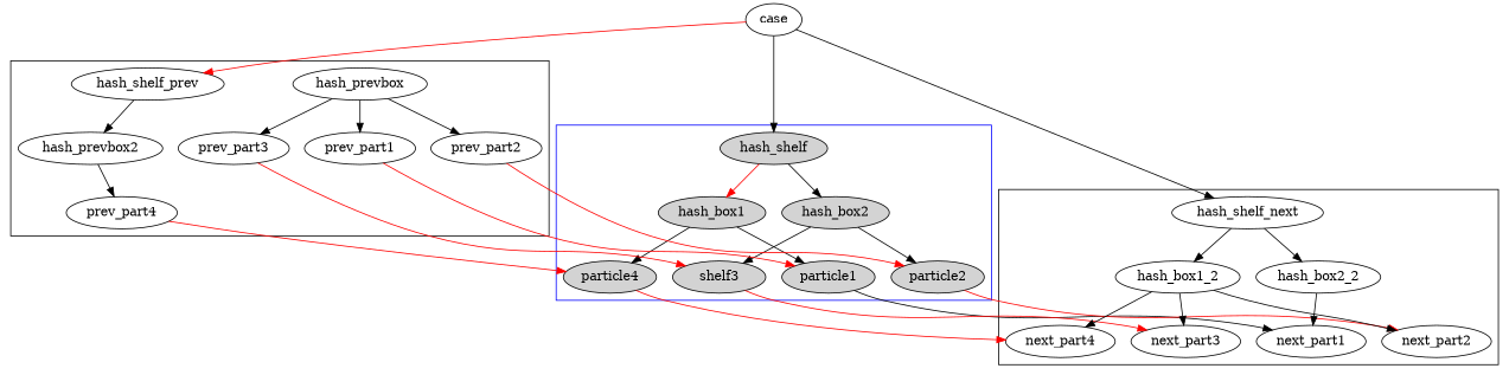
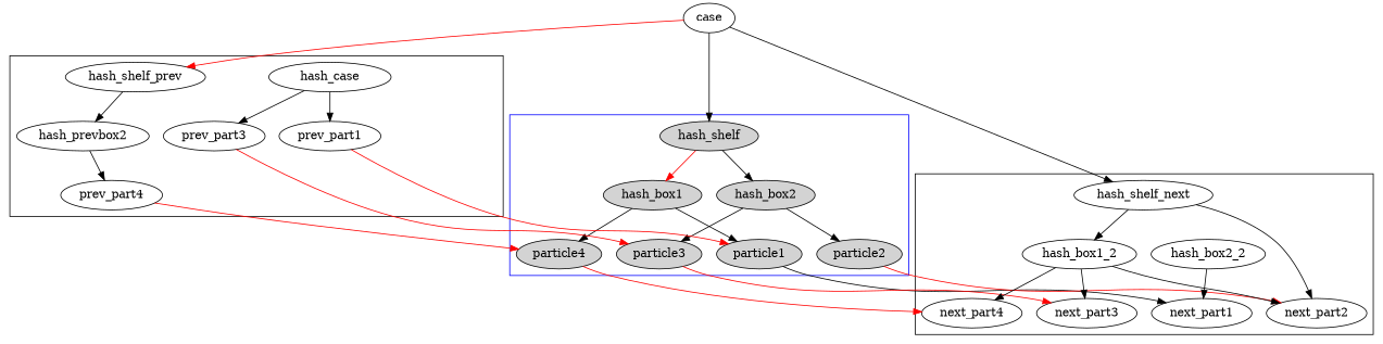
  digraph {
    rankdir=TB
    hash_box1 [style=filled]
    hash_shelf [style=filled]
    hash_box2 [style=filled]
    particle1 [style=filled]
    particle4 [style=filled]
    particle2 [style=filled]
-   particle3 [style=filled label=shelf3]
+   particle3 [style=filled]
    hash_shelf_next
    hash_box1_2
    hash_box2_2
    next_part2
    next_part3
    next_part4
    next_part1
    hash_shelf_prev
-   hash_prevbox
+   hash_prevbox [label=hash_case]
    hash_prevbox2
    prev_part1
-   prev_part2
    prev_part3
    prev_part4
    case
    subgraph cluster_1 {
      color=blue
      hash_box1
      hash_shelf
      hash_box2
      particle1
      particle4
      particle2
      particle3
    }
    subgraph cluster_2 {
      hash_shelf_next
      hash_box1_2
      hash_box2_2
      next_part2
      next_part3
      next_part4
      next_part1
    }
    subgraph cluster_3 {
      hash_shelf_prev
      hash_prevbox
      hash_prevbox2
      prev_part1
-     prev_part2
      prev_part3
      prev_part4
    }
    hash_box1 -> particle1
    hash_box1 -> particle4
    hash_shelf -> hash_box1 [color=red]
    hash_shelf -> hash_box2
    hash_box2 -> particle2
    hash_box2 -> particle3
    particle1 -> next_part1 [color=black]
    particle4 -> next_part4 [color=red]
    particle2 -> next_part2 [color=red]
    particle3 -> next_part3 [color=red]
    hash_shelf_next -> hash_box1_2
-   hash_shelf_next -> hash_box2_2
+   hash_shelf_next -> next_part2
    hash_box1_2 -> next_part2
    hash_box1_2 -> next_part3
    hash_box1_2 -> next_part4
    hash_box2_2 -> next_part1
    hash_shelf_prev -> hash_prevbox2
    hash_prevbox -> prev_part1
-   hash_prevbox -> prev_part2
    hash_prevbox -> prev_part3
    hash_prevbox2 -> prev_part4
    prev_part1 -> particle1 [color=red]
-   prev_part2 -> particle2 [color=red]
    prev_part3 -> particle3 [color=red]
    prev_part4 -> particle4 [color=red]
    case -> hash_shelf
    case -> hash_shelf_next
    case -> hash_shelf_prev [color=red]
  }
